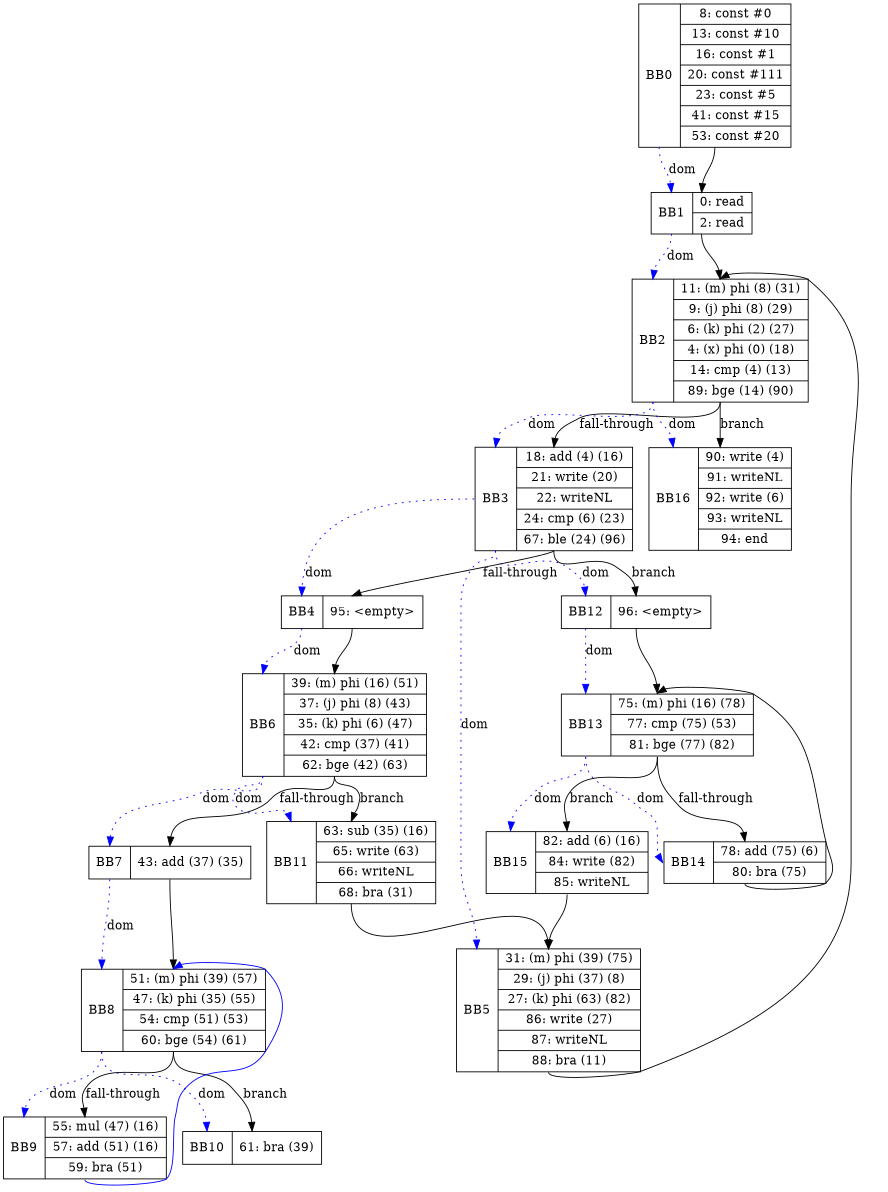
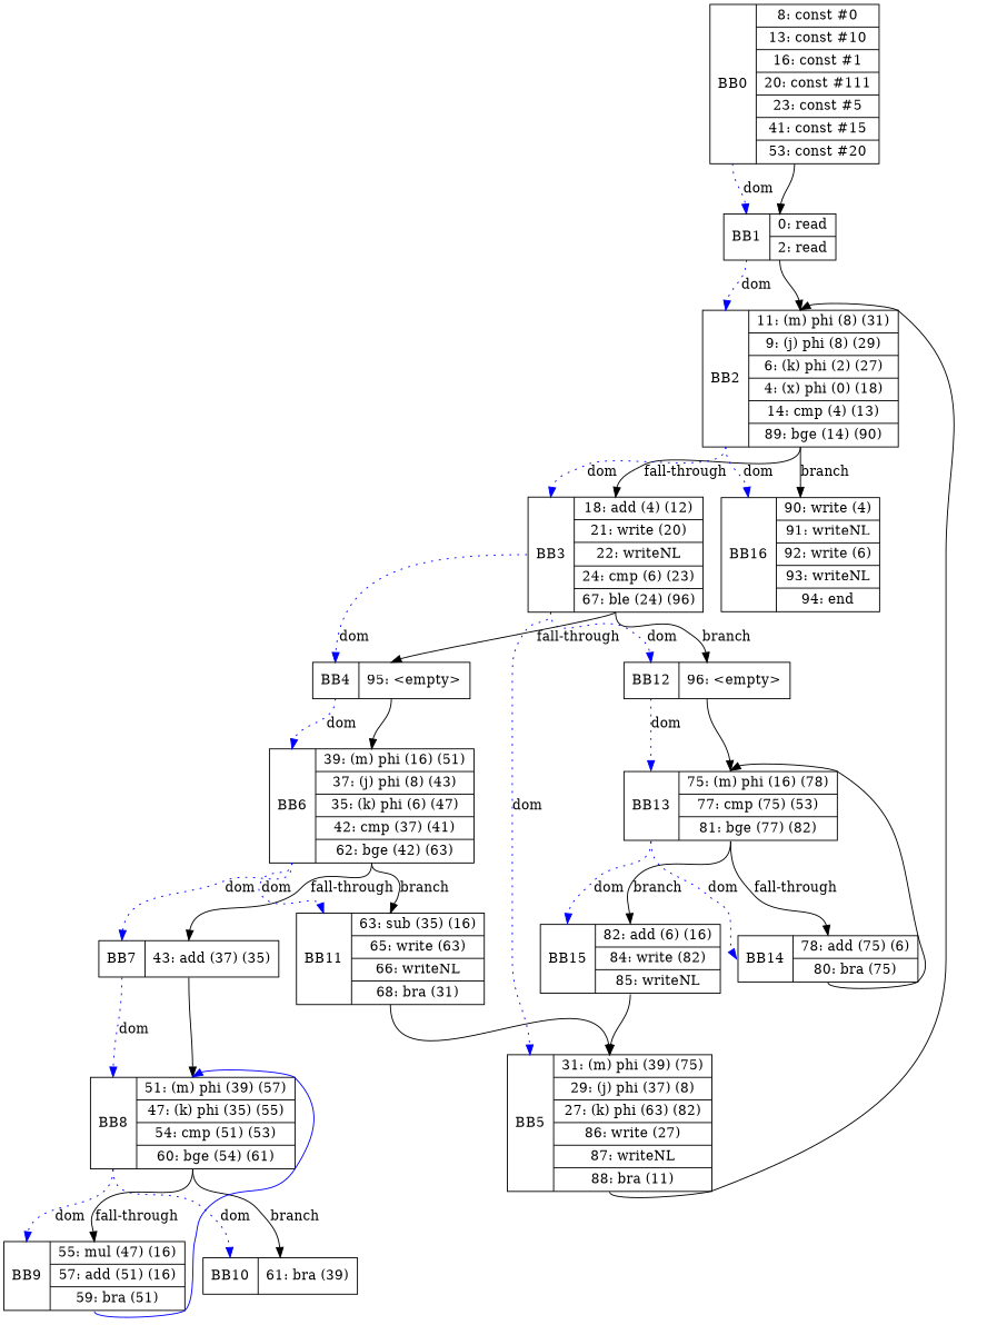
  digraph {
    node [shape=record]
    edge [headport=n tailport=s]
    n1 [label="<b>BB0 | { 8: const #0 | 13: const #10 | 16: const #1 | 20: const #111 | 23: const #5 | 41: const #15 | 53: const #20 }"]
    n2 [label="<b>BB1 | { 0: read | 2: read }"]
    n3 [label="<b>BB2 | { 11: (m) phi (8) (31) | 9: (j) phi (8) (29) | 6: (k) phi (2) (27) | 4: (x) phi (0) (18) | 14: cmp (4) (13) | 89: bge (14) (90) }"]
-   n4 [label="<b>BB3 | { 18: add (4) (16) | 21: write (20) | 22: writeNL | 24: cmp (6) (23) | 67: ble (24) (96) }"]
+   n4 [label="<b>BB3 | { 18: add (4) (12) | 21: write (20) | 22: writeNL | 24: cmp (6) (23) | 67: ble (24) (96) }"]
    n5 [label="<b>BB16 | { 90: write (4) | 91: writeNL | 92: write (6) | 93: writeNL | 94: end }"]
    n6 [label="<b>BB4 | { 95: \<empty\> }"]
    n7 [label="<b>BB12 | { 96: \<empty\> }"]
    n8 [label="<b>BB5 | { 31: (m) phi (39) (75) | 29: (j) phi (37) (8) | 27: (k) phi (63) (82) | 86: write (27) | 87: writeNL | 88: bra (11) }"]
    n9 [label="<b>BB6 | { 39: (m) phi (16) (51) | 37: (j) phi (8) (43) | 35: (k) phi (6) (47) | 42: cmp (37) (41) | 62: bge (42) (63) }"]
    n10 [label="<b>BB13 | { 75: (m) phi (16) (78) | 77: cmp (75) (53) | 81: bge (77) (82) }"]
    n11 [label="<b>BB7 | { 43: add (37) (35) }"]
    n12 [label="<b>BB11 | { 63: sub (35) (16) | 65: write (63) | 66: writeNL | 68: bra (31) }"]
    n13 [label="<b>BB14 | { 78: add (75) (6) | 80: bra (75) }"]
    n14 [label="<b>BB15 | { 82: add (6) (16) | 84: write (82) | 85: writeNL }"]
    n15 [label="<b>BB8 | { 51: (m) phi (39) (57) | 47: (k) phi (35) (55) | 54: cmp (51) (53) | 60: bge (54) (61) }"]
    n16 [label="<b>BB9 | { 55: mul (47) (16) | 57: add (51) (16) | 59: bra (51) }"]
    n17 [label="<b>BB10 | { 61: bra (39) }"]
    n1 -> n2 [color=blue headport=b label=dom style=dotted tailport=b]
    n1 -> n2
    n2 -> n3
    n2 -> n3 [color=blue headport=b label=dom style=dotted tailport=b]
    n3 -> n4 [label="fall-through"]
    n3 -> n4 [color=blue headport=b label=dom style=dotted tailport=b]
    n3 -> n5 [label=branch]
    n3 -> n5 [color=blue headport=b label=dom style=dotted tailport=b]
    n4 -> n6 [label="fall-through"]
    n4 -> n6 [color=blue headport=b label=dom style=dotted tailport=b]
    n4 -> n7 [label=branch]
    n4 -> n7 [color=blue headport=b label=dom style=dotted tailport=b]
    n4 -> n8 [color=blue headport=b label=dom style=dotted tailport=b]
    n6 -> n9
    n6 -> n9 [color=blue headport=b label=dom style=dotted tailport=b]
    n7 -> n10
    n7 -> n10 [color=blue headport=b label=dom style=dotted tailport=b]
    n8 -> n3
    n9 -> n11 [label="fall-through"]
    n9 -> n11 [color=blue headport=b label=dom style=dotted tailport=b]
    n9 -> n12 [label=branch]
    n9 -> n12 [color=blue headport=b label=dom style=dotted tailport=b]
    n10 -> n13 [label="fall-through"]
    n10 -> n13 [color=blue headport=b label=dom style=dotted tailport=b]
    n10 -> n14 [label=branch]
    n10 -> n14 [color=blue headport=b label=dom style=dotted tailport=b]
    n11 -> n15
    n11 -> n15 [color=blue headport=b label=dom style=dotted tailport=b]
    n12 -> n8
    n13 -> n10
    n14 -> n8
    n15 -> n16 [label="fall-through"]
    n15 -> n16 [color=blue headport=b label=dom style=dotted tailport=b]
    n15 -> n17 [label=branch]
    n15 -> n17 [color=blue headport=b label=dom style=dotted tailport=b]
    n16 -> n15 [color=blue]
  }
